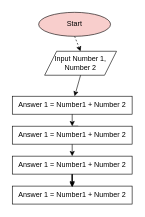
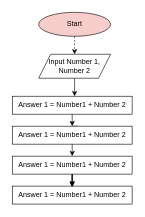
  <mxCell id="0" />
  <mxCell id="1" parent="0" />
  <mxCell id="2" value="Start" style="ellipse;whiteSpace=wrap;html=1;fillColor=#f8cecc;" vertex="1" parent="1"><mxGeometry x="64" y="20" width="120" height="40" as="geometry" /></mxCell>
  <mxCell id="3" value="" style="endArrow=classic;html=1;rounded=0;exitX=0.5;exitY=1;exitDx=0;exitDy=0;entryX=0.5;entryY=0;entryDx=0;entryDy=0;dashed=1;" edge="1" parent="1" source="2" target="4"><mxGeometry width="50" height="50" relative="1" as="geometry"><mxPoint x="300" y="260" as="sourcePoint" /><mxPoint x="320" y="90" as="targetPoint" /></mxGeometry></mxCell>
- <mxCell id="4" value="Input Number 1, Number 2" style="shape=parallelogram;perimeter=parallelogramPerimeter;whiteSpace=wrap;html=1;fixedSize=1;" vertex="1" parent="1"><mxGeometry x="74" y="85" width="120" height="40" as="geometry" /></mxCell>
+ <mxCell id="4" value="Input Number 1, Number 2" style="shape=parallelogram;perimeter=parallelogramPerimeter;whiteSpace=wrap;html=1;fixedSize=1;" vertex="1" parent="1"><mxGeometry x="64" y="90" width="120" height="40" as="geometry" /></mxCell>
  <mxCell id="5" value="Answer 1 = Number1 + Number 2" style="rounded=0;whiteSpace=wrap;html=1;" vertex="1" parent="1"><mxGeometry x="20" y="160" width="200" height="30" as="geometry" /></mxCell>
  <mxCell id="6" value="" style="endArrow=classic;html=1;rounded=0;exitX=0.5;exitY=1;exitDx=0;exitDy=0;" edge="1" parent="1" source="4"><mxGeometry width="50" height="50" relative="1" as="geometry"><mxPoint x="123.5" y="140" as="sourcePoint" /><mxPoint x="124" y="160" as="targetPoint" /></mxGeometry></mxCell>
  <mxCell id="7" value="" style="edgeStyle=orthogonalEdgeStyle;rounded=0;orthogonalLoop=1;jettySize=auto;html=1;" edge="1" parent="1" source="8" target="9"><mxGeometry relative="1" as="geometry" /></mxCell>
  <mxCell id="8" value="Answer 1 = Number1 + Number 2" style="rounded=0;whiteSpace=wrap;html=1;" vertex="1" parent="1"><mxGeometry x="20" y="260" width="200" height="30" as="geometry" /></mxCell>
  <mxCell id="9" value="Answer 1 = Number1 + Number 2" style="rounded=0;whiteSpace=wrap;html=1;" vertex="1" parent="1"><mxGeometry x="20" y="310" width="200" height="30" as="geometry" /></mxCell>
  <mxCell id="10" value="" style="endArrow=classic;html=1;rounded=0;exitX=0.5;exitY=1;exitDx=0;exitDy=0;entryX=0.5;entryY=0;entryDx=0;entryDy=0;" edge="1" parent="1" source="5" target="14"><mxGeometry width="50" height="50" relative="1" as="geometry"><mxPoint x="133.5" y="160" as="sourcePoint" /><mxPoint x="150" y="210" as="targetPoint" /></mxGeometry></mxCell>
  <mxCell id="11" value="" style="endArrow=classic;html=1;rounded=0;exitX=0.5;exitY=1;exitDx=0;exitDy=0;entryX=0.5;entryY=0;entryDx=0;entryDy=0;startArrow=none;" edge="1" parent="1" source="14"><mxGeometry width="50" height="50" relative="1" as="geometry"><mxPoint x="130" y="210" as="sourcePoint" /><mxPoint x="130" y="230" as="targetPoint" /></mxGeometry></mxCell>
  <mxCell id="12" value="" style="endArrow=classic;html=1;rounded=0;entryX=0.5;entryY=0;entryDx=0;entryDy=0;exitX=0.5;exitY=1;exitDx=0;exitDy=0;" edge="1" parent="1" source="14" target="8"><mxGeometry width="50" height="50" relative="1" as="geometry"><mxPoint x="120" y="250" as="sourcePoint" /><mxPoint x="119.5" y="260" as="targetPoint" /></mxGeometry></mxCell>
  <mxCell id="13" value="" style="endArrow=none;html=1;rounded=0;exitX=0.5;exitY=1;exitDx=0;exitDy=0;entryX=0.5;entryY=0;entryDx=0;entryDy=0;" edge="1" parent="1" target="14"><mxGeometry width="50" height="50" relative="1" as="geometry"><mxPoint x="130" y="210" as="sourcePoint" /><mxPoint x="130" y="230" as="targetPoint" /></mxGeometry></mxCell>
  <mxCell id="14" value="Answer 1 = Number1 + Number 2" style="rounded=0;whiteSpace=wrap;html=1;" vertex="1" parent="1"><mxGeometry x="20" y="210" width="200" height="30" as="geometry" /></mxCell>
  <mxCell id="15" value="" style="endArrow=classic;html=1;rounded=0;entryX=0.5;entryY=0;entryDx=0;entryDy=0;" edge="1" parent="1"><mxGeometry width="50" height="50" relative="1" as="geometry"><mxPoint x="120" y="290" as="sourcePoint" /><mxPoint x="120" y="312" as="targetPoint" /></mxGeometry></mxCell>
